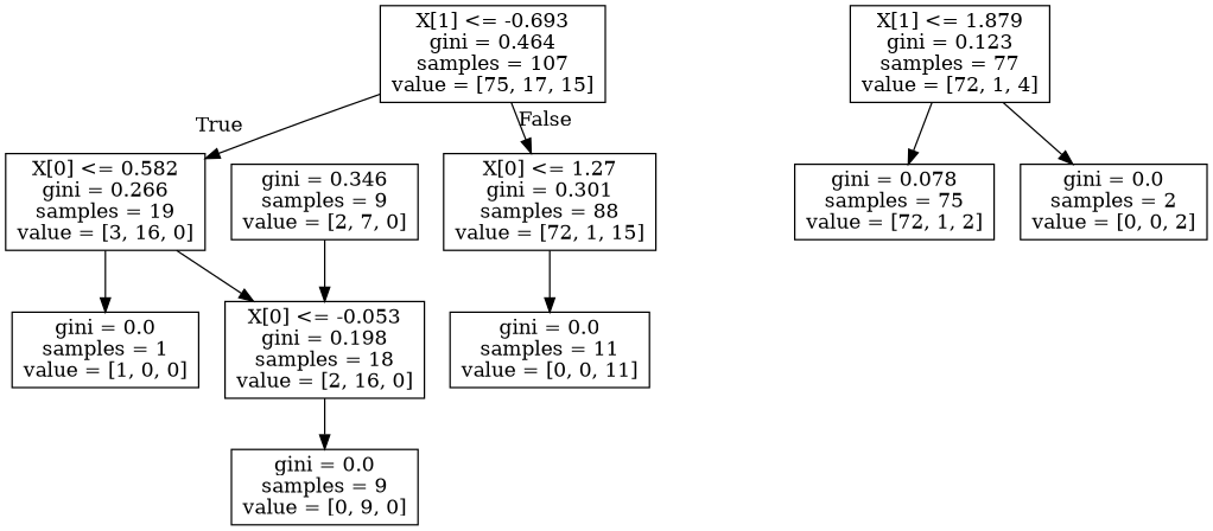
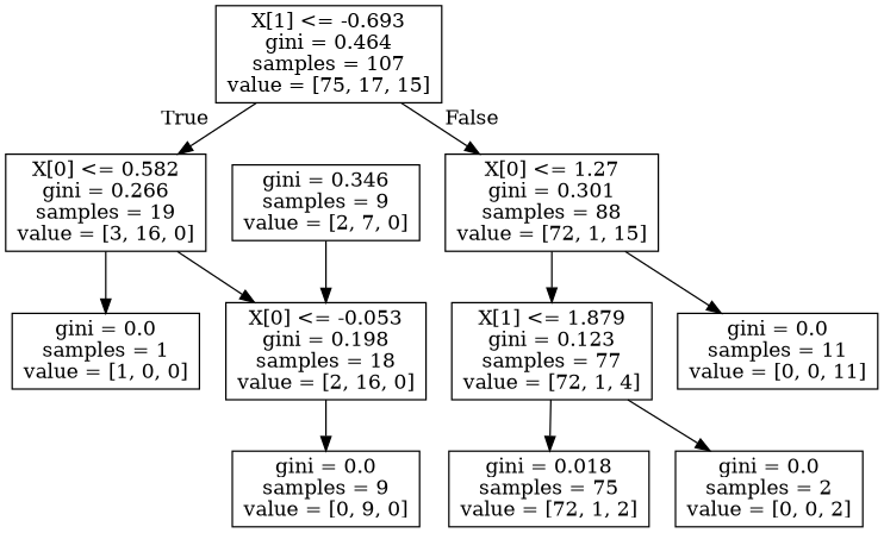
  digraph {
    node [shape=box]
    n1 [label="X[1] <= -0.693\ngini = 0.464\nsamples = 107\nvalue = [75, 17, 15]"]
    n2 [label="X[0] <= 0.582\ngini = 0.266\nsamples = 19\nvalue = [3, 16, 0]"]
    n3 [label="X[0] <= 1.27\ngini = 0.301\nsamples = 88\nvalue = [72, 1, 15]"]
    n4 [label="X[0] <= -0.053\ngini = 0.198\nsamples = 18\nvalue = [2, 16, 0]"]
    n5 [label="gini = 0.0\nsamples = 1\nvalue = [1, 0, 0]"]
    n6 [label="X[1] <= 1.879\ngini = 0.123\nsamples = 77\nvalue = [72, 1, 4]"]
    n7 [label="gini = 0.0\nsamples = 11\nvalue = [0, 0, 11]"]
    n8 [label="gini = 0.0\nsamples = 9\nvalue = [0, 9, 0]"]
    n9 [label="gini = 0.346\nsamples = 9\nvalue = [2, 7, 0]"]
-   n10 [label="gini = 0.078\nsamples = 75\nvalue = [72, 1, 2]"]
+   n10 [label="gini = 0.018\nsamples = 75\nvalue = [72, 1, 2]"]
    n11 [label="gini = 0.0\nsamples = 2\nvalue = [0, 0, 2]"]
    n1 -> n2 [headlabel=True labelangle=45 labeldistance=2.5]
    n1 -> n3 [headlabel=False labelangle=-45 labeldistance=2.5]
    n2 -> n4
    n2 -> n5
+   n3 -> n6
    n3 -> n7
    n4 -> n8
    n6 -> n10
    n6 -> n11
    n9 -> n4
  }
